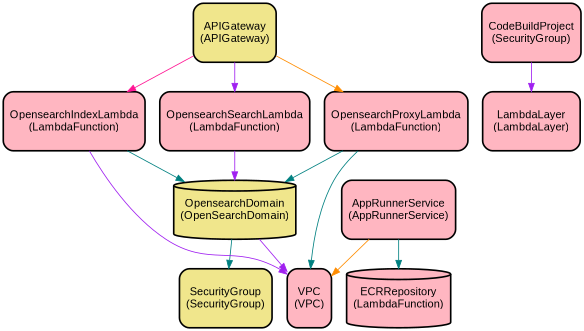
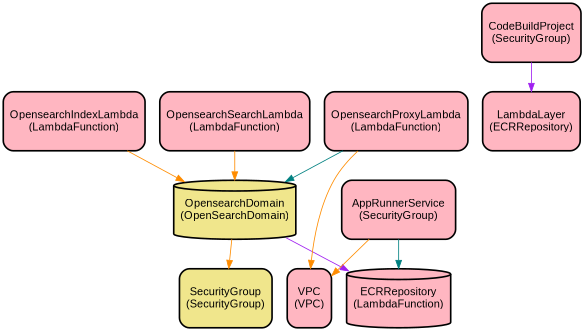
  digraph {
    node [color=black fillcolor=lightpink fontname=Arial shape=rectangle style="filled,bold,rounded"]
    edge [color=purple]
    n1 [fillcolor=khaki height=1 label="OpensearchDomain\n(OpenSearchDomain)" shape=cylinder]
    n2 [height=1 label="VPC\n(VPC)"]
    n3 [fillcolor=khaki height=1 label="SecurityGroup\n(SecurityGroup)"]
    n4 [height=1 label="OpensearchProxyLambda\n(LambdaFunction)"]
    n5 [height=1 label="OpensearchIndexLambda\n(LambdaFunction)"]
    n6 [height=1 label="OpensearchSearchLambda\n(LambdaFunction)"]
-   n7 [fillcolor=khaki height=1 label="APIGateway\n(APIGateway)"]
-   n8 [height=1 label="AppRunnerService\n(AppRunnerService)"]
+   n8 [height=1 label="AppRunnerService\n(SecurityGroup)"]
    n9 [height=1 label="ECRRepository\n(LambdaFunction)" shape=cylinder]
-   n10 [height=1 label="LambdaLayer\n(LambdaLayer)"]
+   n10 [height=1 label="LambdaLayer\n(ECRRepository)"]
    n11 [height=1 label="CodeBuildProject\n(SecurityGroup)"]
-   n1 -> n2
-   n1 -> n3 [color=teal]
+   n1 -> n9
+   n1 -> n3 [color=darkorange]
    n4 -> n1 [color=teal]
-   n4 -> n2 [color=teal]
-   n5 -> n1 [color=teal]
-   n5 -> n2
-   n6 -> n1
-   n7 -> n4 [color=darkorange]
-   n7 -> n5 [color=deeppink]
-   n7 -> n6
+   n4 -> n2 [color=darkorange]
+   n5 -> n1 [color=darkorange]
+   n6 -> n1 [color=darkorange]
    n8 -> n2 [color=darkorange]
    n8 -> n9 [color=teal]
    n11 -> n10
  }
